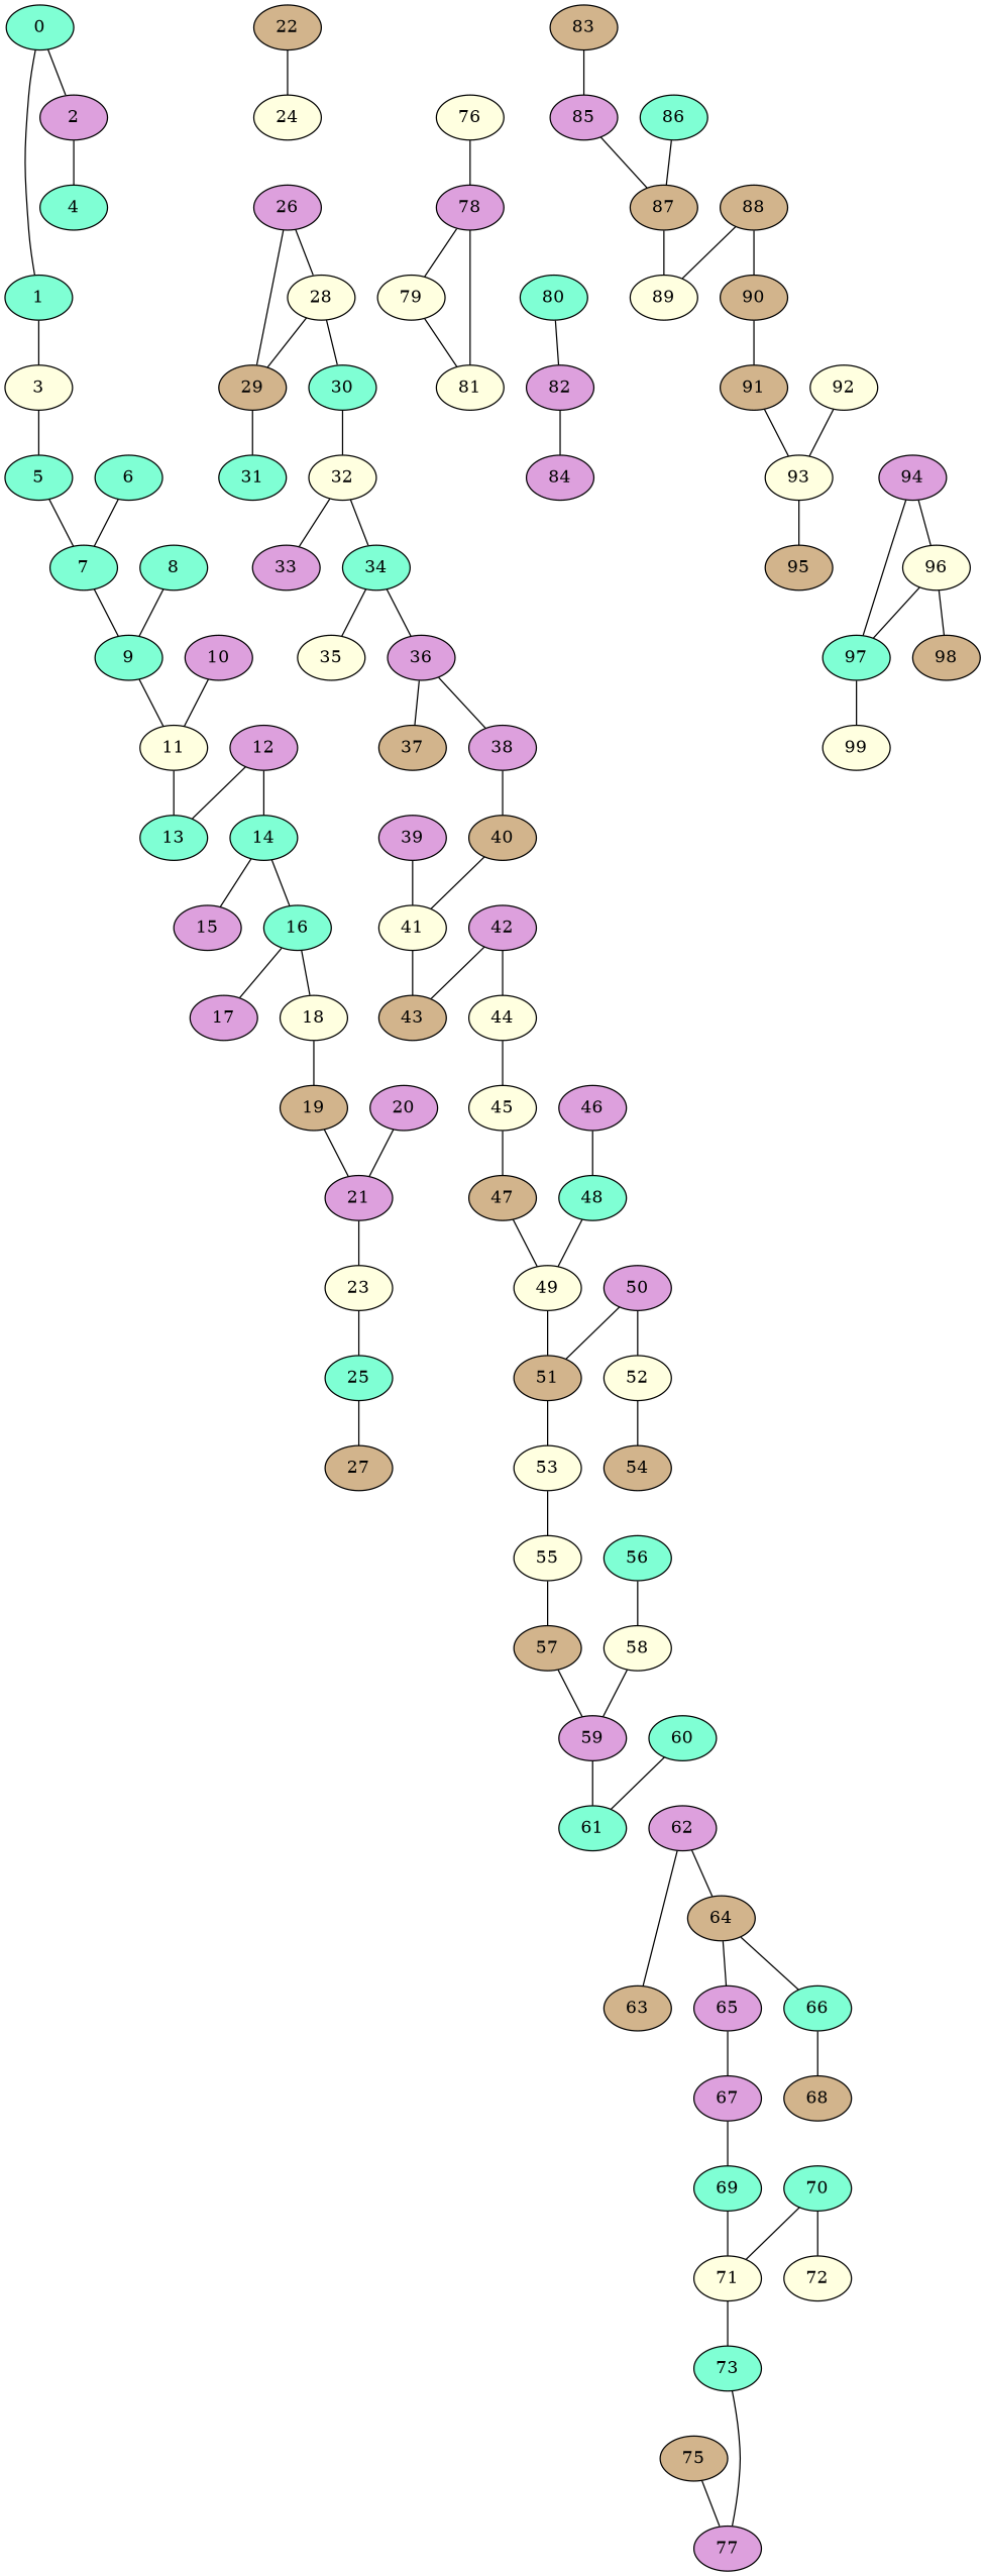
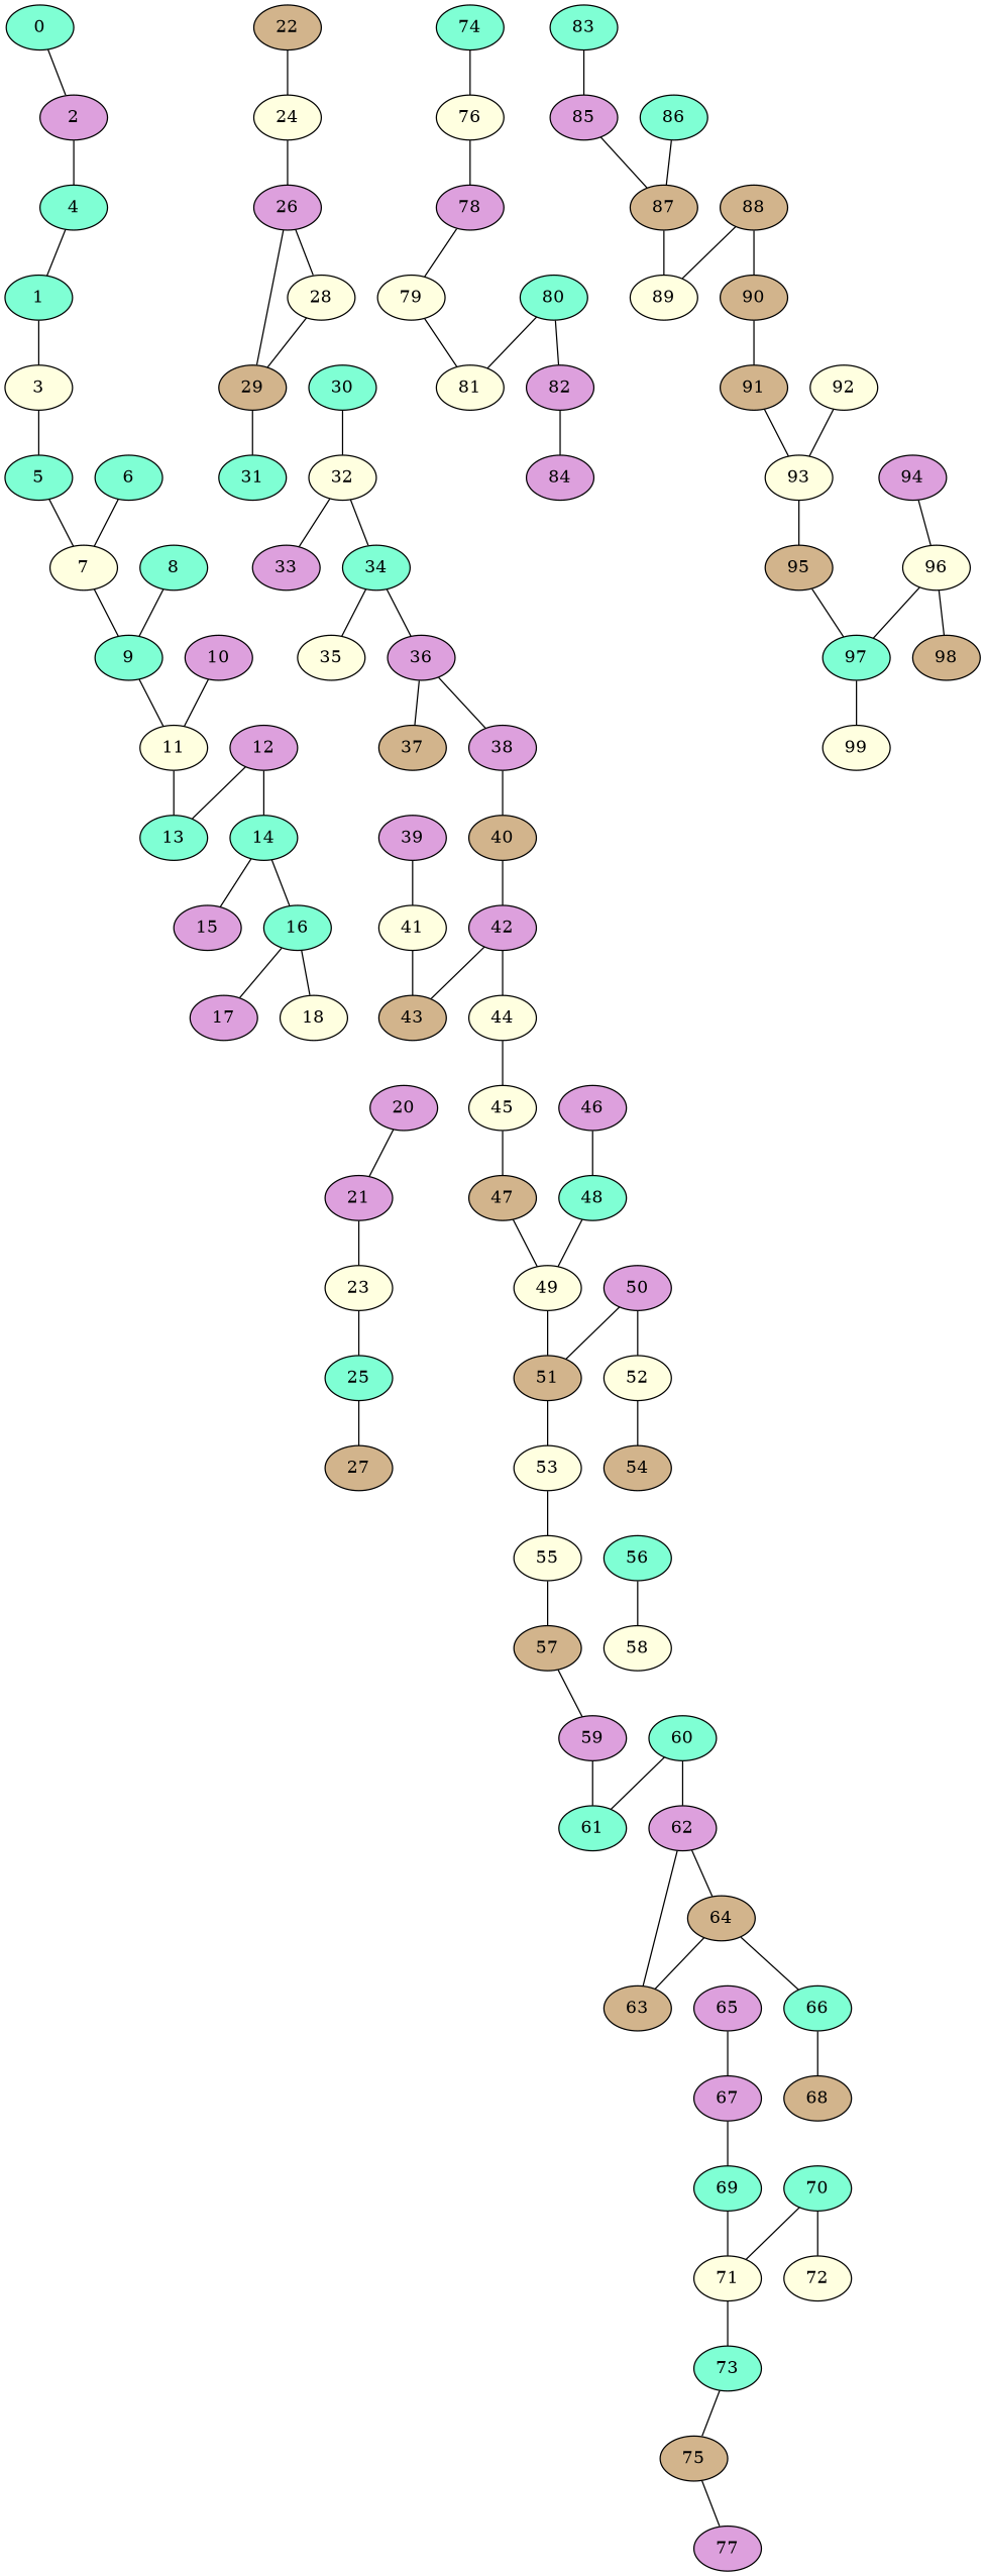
  graph {
    node [fillcolor=aquamarine style=filled]
    0
    1
    2 [fillcolor=plum]
    3 [fillcolor=lightyellow]
    4
    5
-   7
+   7 [fillcolor=lightyellow]
    9
    6
    11 [fillcolor=lightyellow]
    8
    13
    10 [fillcolor=plum]
    12 [fillcolor=plum]
    14
    15 [fillcolor=plum]
    16
    17 [fillcolor=plum]
    18 [fillcolor=lightyellow]
-   19 [fillcolor=tan]
    21 [fillcolor=plum]
    23 [fillcolor=lightyellow]
    20 [fillcolor=plum]
    25
    22 [fillcolor=tan]
    24 [fillcolor=lightyellow]
    26 [fillcolor=plum]
    27 [fillcolor=tan]
    28 [fillcolor=lightyellow]
    29 [fillcolor=tan]
    30
    31
    32 [fillcolor=lightyellow]
    33 [fillcolor=plum]
    34
    35 [fillcolor=lightyellow]
    36 [fillcolor=plum]
    37 [fillcolor=tan]
    38 [fillcolor=plum]
    40 [fillcolor=tan]
    41 [fillcolor=lightyellow]
    39 [fillcolor=plum]
    43 [fillcolor=tan]
    42 [fillcolor=plum]
    44 [fillcolor=lightyellow]
    45 [fillcolor=lightyellow]
    47 [fillcolor=tan]
    49 [fillcolor=lightyellow]
    46 [fillcolor=plum]
    48
    51 [fillcolor=tan]
    53 [fillcolor=lightyellow]
    50 [fillcolor=plum]
    52 [fillcolor=lightyellow]
    54 [fillcolor=tan]
    55 [fillcolor=lightyellow]
    57 [fillcolor=tan]
    59 [fillcolor=plum]
    58 [fillcolor=lightyellow]
    56
    61
    60
    62 [fillcolor=plum]
    63 [fillcolor=tan]
    64 [fillcolor=tan]
    65 [fillcolor=plum]
    66
    67 [fillcolor=plum]
    68 [fillcolor=tan]
    69
    71 [fillcolor=lightyellow]
    73
    70
    72 [fillcolor=lightyellow]
    75 [fillcolor=tan]
    77 [fillcolor=plum]
    76 [fillcolor=lightyellow]
+   74
    78 [fillcolor=plum]
    79 [fillcolor=lightyellow]
    81 [fillcolor=lightyellow]
    80
    82 [fillcolor=plum]
    84 [fillcolor=plum]
-   83 [fillcolor=tan]
+   83
    85 [fillcolor=plum]
    87 [fillcolor=tan]
    89 [fillcolor=lightyellow]
    86
    88 [fillcolor=tan]
    90 [fillcolor=tan]
    91 [fillcolor=tan]
    93 [fillcolor=lightyellow]
    95 [fillcolor=tan]
    92 [fillcolor=lightyellow]
    97
    94 [fillcolor=plum]
    96 [fillcolor=lightyellow]
    98 [fillcolor=tan]
    99 [fillcolor=lightyellow]
-   0 -- 1
+   4 -- 1
    0 -- 2
    1 -- 3
    2 -- 4
    3 -- 5
    5 -- 7
    7 -- 9
    9 -- 11
    6 -- 7
    11 -- 13
    8 -- 9
    10 -- 11
    12 -- 13
    12 -- 14
    14 -- 15
    14 -- 16
    16 -- 17
    16 -- 18
-   18 -- 19
-   19 -- 21
    21 -- 23
    23 -- 25
    20 -- 21
    25 -- 27
    22 -- 24
+   24 -- 26
    26 -- 28
    26 -- 29
    28 -- 29
-   28 -- 30
    29 -- 31
    30 -- 32
    32 -- 33
    32 -- 34
    34 -- 35
    34 -- 36
    36 -- 37
    36 -- 38
    38 -- 40
-   40 -- 41
+   40 -- 42
    41 -- 43
    39 -- 41
    42 -- 43
    42 -- 44
    44 -- 45
    45 -- 47
    47 -- 49
    49 -- 51
    46 -- 48
    48 -- 49
    51 -- 53
    53 -- 55
    50 -- 51
    50 -- 52
    52 -- 54
    55 -- 57
    57 -- 59
    59 -- 61
-   58 -- 59
    56 -- 58
    60 -- 61
+   60 -- 62
    62 -- 63
    62 -- 64
-   64 -- 65
+   64 -- 63
    64 -- 66
    65 -- 67
    66 -- 68
    67 -- 69
    69 -- 71
    71 -- 73
-   73 -- 77
+   73 -- 75
    70 -- 71
    70 -- 72
    75 -- 77
    76 -- 78
+   74 -- 76
    78 -- 79
    79 -- 81
-   78 -- 81
+   80 -- 81
    80 -- 82
    82 -- 84
    83 -- 85
    85 -- 87
    87 -- 89
    86 -- 87
    88 -- 89
    88 -- 90
    90 -- 91
    91 -- 93
    93 -- 95
-   94 -- 97
+   95 -- 97
    92 -- 93
    97 -- 99
    94 -- 96
    96 -- 97
    96 -- 98
  }
